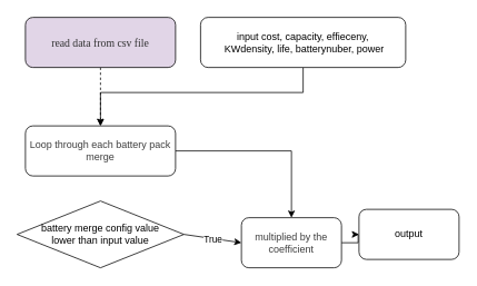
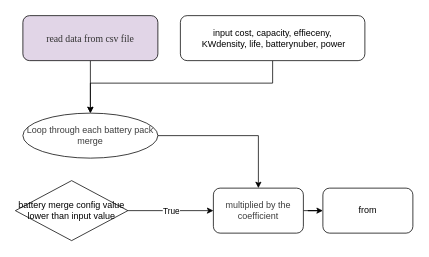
  <mxCell id="0" />
  <mxCell id="1" parent="0" />
- <mxCell id="2" value="" style="edgeStyle=orthogonalEdgeStyle;rounded=0;orthogonalLoop=1;jettySize=auto;html=1;dashed=1;" edge="1" parent="1" source="3" target="5"><mxGeometry relative="1" as="geometry" /></mxCell>
+ <mxCell id="2" value="" style="edgeStyle=orthogonalEdgeStyle;rounded=0;orthogonalLoop=1;jettySize=auto;html=1;" edge="1" parent="1" source="3" target="5"><mxGeometry relative="1" as="geometry" /></mxCell>
  <mxCell id="3" value="&lt;div&gt;&lt;font color=&quot;#313131&quot; face=&quot;macdictstheiti&quot;&gt;&lt;span style=&quot;font-size: 13px&quot;&gt;read data from csv file&lt;/span&gt;&lt;/font&gt;&lt;/div&gt;" style="rounded=1;whiteSpace=wrap;html=1;fontSize=12;glass=0;strokeWidth=1;shadow=0;fillColor=#e1d5e7;" parent="1" vertex="1"><mxGeometry x="30" width="180" height="60" as="geometry" y="20" /></mxCell>
  <mxCell id="4" value="" style="edgeStyle=orthogonalEdgeStyle;rounded=0;orthogonalLoop=1;jettySize=auto;html=1;" edge="1" parent="1" source="5" target="7"><mxGeometry relative="1" as="geometry" /></mxCell>
- <mxCell id="5" value="&lt;span style=&quot;color: rgb(61 , 61 , 61) ; font-family: &amp;#34;arial&amp;#34; , sans-serif&quot;&gt;Loop through each battery pack merge&lt;/span&gt;" style="whiteSpace=wrap;html=1;rounded=1;shadow=0;strokeWidth=1;glass=0;" vertex="1" parent="1"><mxGeometry x="30" y="150" width="180" height="60" as="geometry" /></mxCell>
+ <mxCell id="5" value="&lt;span style=&quot;color: rgb(61 , 61 , 61) ; font-family: &amp;#34;arial&amp;#34; , sans-serif&quot;&gt;Loop through each battery pack merge&lt;/span&gt;" style="ellipse;whiteSpace=wrap;html=1;shadow=0;strokeWidth=1;glass=0;" vertex="1" parent="1"><mxGeometry x="30" y="150" width="180" height="60" as="geometry" /></mxCell>
  <mxCell id="6" value="" style="edgeStyle=orthogonalEdgeStyle;rounded=0;orthogonalLoop=1;jettySize=auto;html=1;" edge="1" parent="1" source="7" target="8"><mxGeometry relative="1" as="geometry" /></mxCell>
- <mxCell id="7" value="&lt;span style=&quot;color: rgb(61 , 61 , 61) ; font-family: &amp;#34;arial&amp;#34; , sans-serif&quot;&gt;multiplied by the coefficient&lt;/span&gt;" style="whiteSpace=wrap;html=1;rounded=1;shadow=0;strokeWidth=1;glass=0;" vertex="1" parent="1"><mxGeometry x="289" y="260" width="120" height="60" as="geometry" /></mxCell>
- <mxCell id="8" value="output" style="whiteSpace=wrap;html=1;rounded=1;shadow=0;strokeWidth=1;glass=0;" vertex="1" parent="1"><mxGeometry x="430" y="250" width="120" height="60" as="geometry" /></mxCell>
- <mxCell id="9" value="battery merge config value &lt;br&gt;lower than input value" style="rhombus;whiteSpace=wrap;html=1;" vertex="1" parent="1"><mxGeometry x="20" y="240" width="200" height="80" as="geometry" /></mxCell>
+ <mxCell id="7" value="&lt;span style=&quot;color: rgb(61 , 61 , 61) ; font-family: &amp;#34;arial&amp;#34; , sans-serif&quot;&gt;multiplied by the coefficient&lt;/span&gt;" style="whiteSpace=wrap;html=1;rounded=1;shadow=0;strokeWidth=1;glass=0;" vertex="1" parent="1"><mxGeometry x="284" y="250" width="120" height="60" as="geometry" /></mxCell>
+ <mxCell id="8" value="from" style="whiteSpace=wrap;html=1;rounded=1;shadow=0;strokeWidth=1;glass=0;" vertex="1" parent="1"><mxGeometry x="430" y="250" width="120" height="60" as="geometry" /></mxCell>
+ <mxCell id="9" value="battery merge config value &lt;br&gt;lower than input value" style="rhombus;whiteSpace=wrap;html=1;" vertex="1" parent="1"><mxGeometry x="20" y="240" width="150" height="80" as="geometry" /></mxCell>
  <mxCell id="10" value="" style="edgeStyle=orthogonalEdgeStyle;rounded=0;orthogonalLoop=1;jettySize=auto;html=1;entryX=0.5;entryY=0;entryDx=0;entryDy=0;" edge="1" parent="1" source="11" target="5"><mxGeometry relative="1" as="geometry"><mxPoint x="0" y="240" as="targetPoint" /><Array as="points"><mxPoint x="120" y="110" /></Array></mxGeometry></mxCell>
  <mxCell id="11" value="input&amp;nbsp;cost,&amp;nbsp;capacity,&amp;nbsp;effieceny,&lt;br&gt;&amp;nbsp;KWdensity,&amp;nbsp;life,&amp;nbsp;batterynuber,&amp;nbsp;power" style="rounded=1;whiteSpace=wrap;html=1;" vertex="1" parent="1"><mxGeometry x="240" width="246" height="60" as="geometry" y="20" /></mxCell>
  <mxCell id="12" value="" style="endArrow=classic;html=1;rounded=0;exitX=1;exitY=0.5;exitDx=0;exitDy=0;entryX=0;entryY=0.5;entryDx=0;entryDy=0;" edge="1" parent="1" source="9" target="7"><mxGeometry relative="1" as="geometry"><mxPoint x="220" y="370" as="sourcePoint" /><mxPoint x="320" y="370" as="targetPoint" /></mxGeometry></mxCell>
  <mxCell id="13" value="True" style="edgeLabel;resizable=0;html=1;align=center;verticalAlign=middle;" connectable="0" vertex="1" parent="12"><mxGeometry relative="1" as="geometry" /></mxCell>
